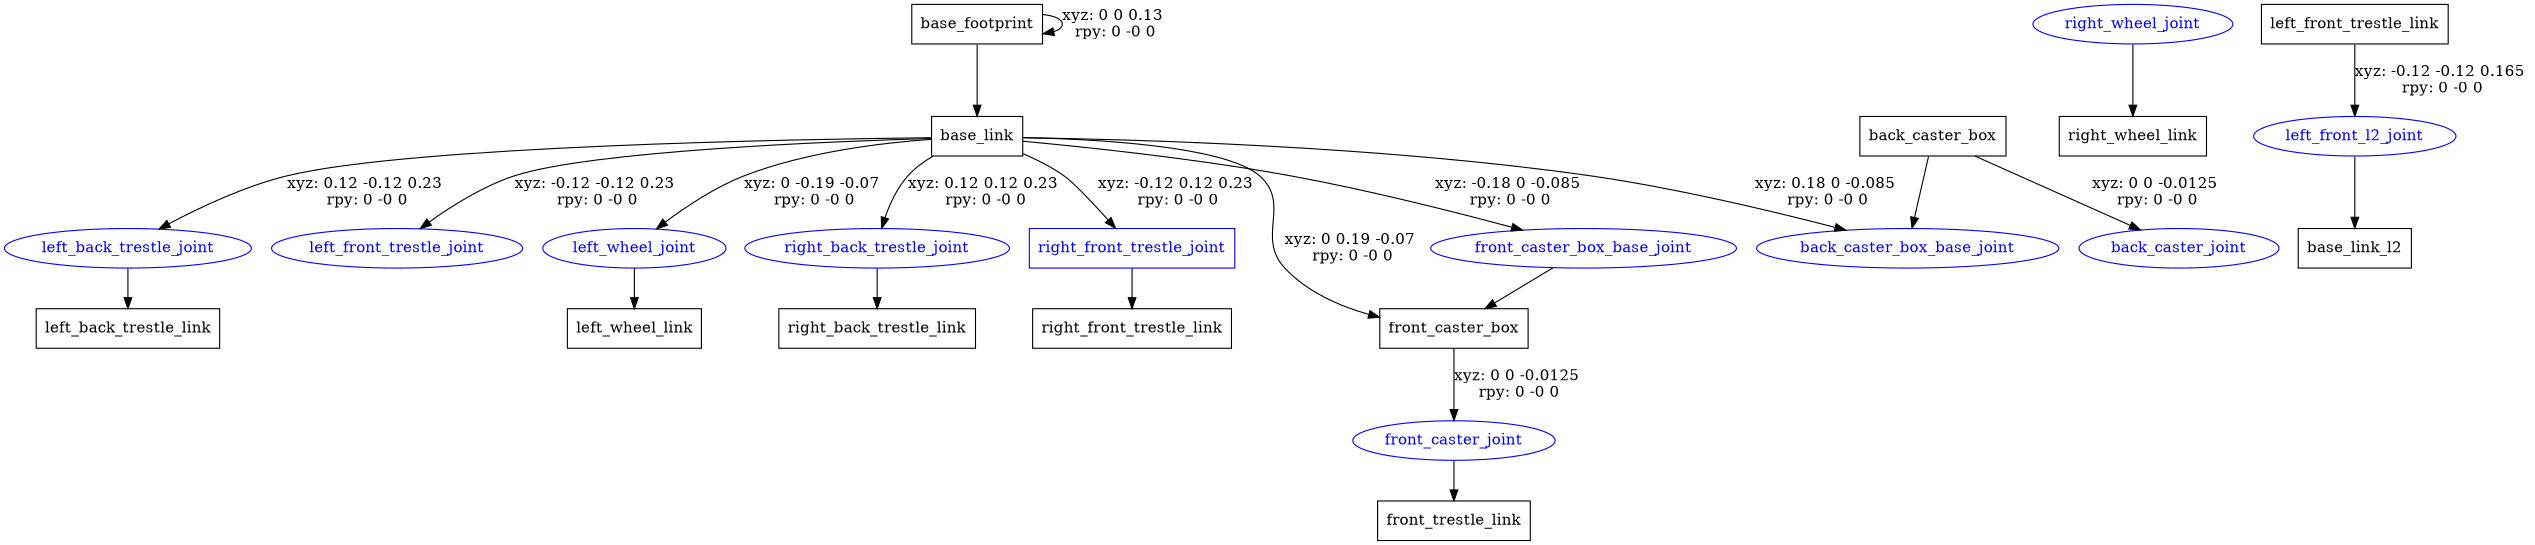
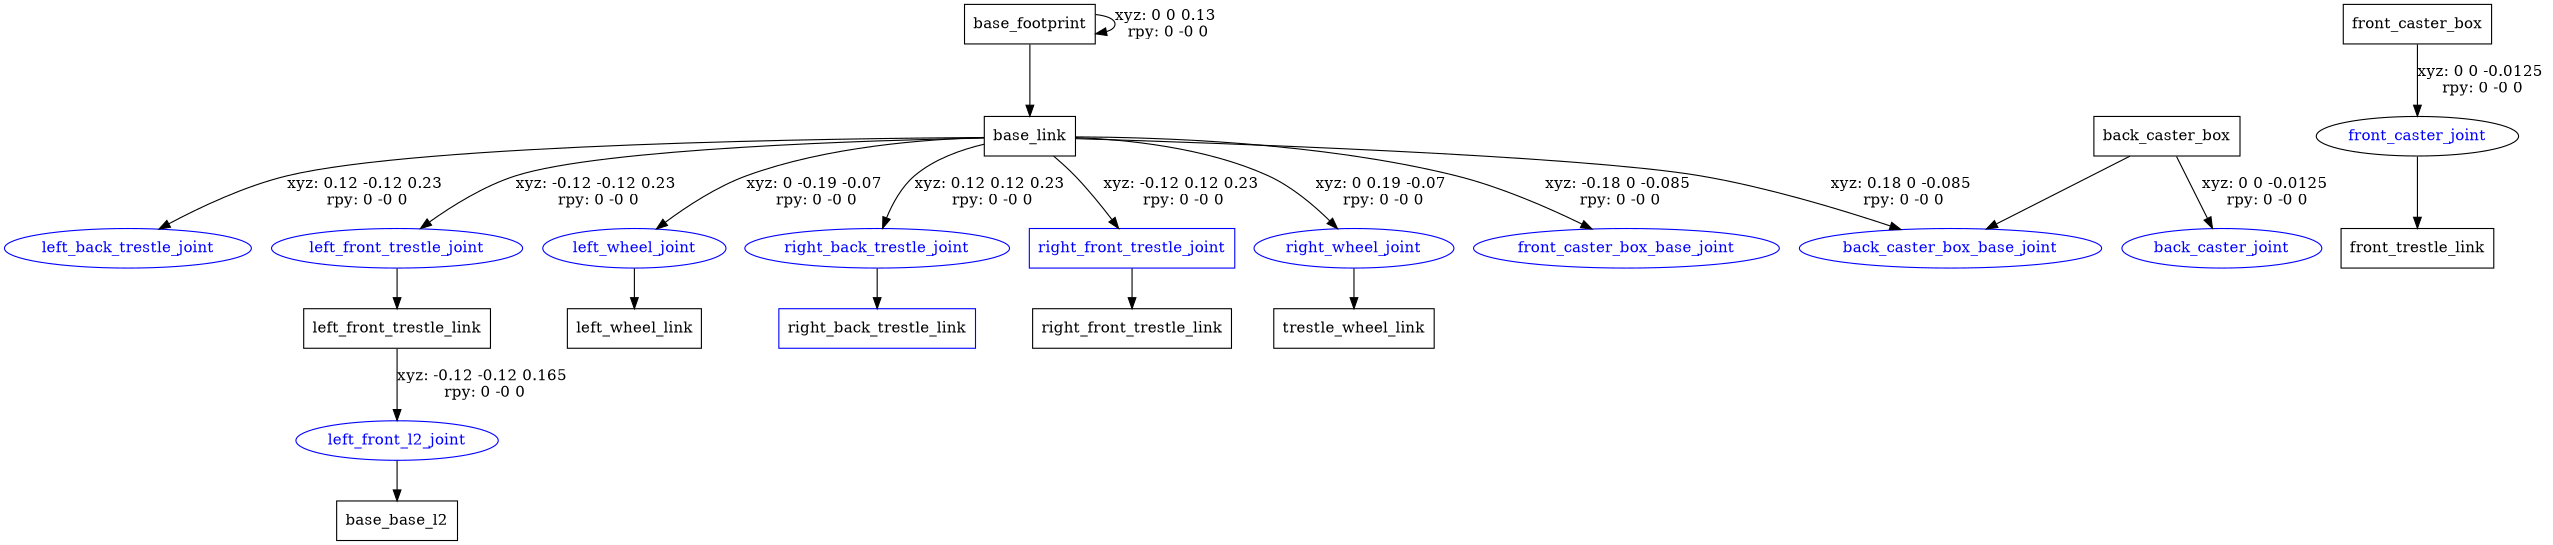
  digraph {
    node [shape=box]
    n1 [label=base_footprint]
    n2 [label=base_link]
    back_caster_box_base_joint [color=blue fontcolor=blue shape=ellipse]
    front_caster_box_base_joint [color=blue fontcolor=blue shape=ellipse]
    left_back_trestle_joint [color=blue fontcolor=blue shape=ellipse]
    left_front_trestle_joint [color=blue fontcolor=blue shape=ellipse]
    left_wheel_joint [color=blue fontcolor=blue shape=ellipse]
    right_back_trestle_joint [color=blue fontcolor=blue shape=ellipse]
    right_front_trestle_joint [color=blue fontcolor=blue]
    right_wheel_joint [color=blue fontcolor=blue shape=ellipse]
    n11 [label=front_caster_box]
-   n12 [label=left_back_trestle_link]
    n13 [label=left_front_trestle_link]
    n14 [label=left_wheel_link]
-   n15 [label=right_back_trestle_link]
+   n15 [label=right_back_trestle_link color=blue]
    n16 [label=right_front_trestle_link]
-   n17 [label=right_wheel_link]
+   n17 [label=trestle_wheel_link]
    n18 [label=back_caster_box]
    back_caster_joint [color=blue fontcolor=blue shape=ellipse]
-   front_caster_joint [color=blue fontcolor=blue shape=ellipse]
+   front_caster_joint [color=black fontcolor=blue shape=ellipse]
    n21 [label=front_trestle_link]
    left_front_l2_joint [color=blue fontcolor=blue shape=ellipse]
-   n23 [label=base_link_l2]
+   n23 [label=base_base_l2]
    n1 -> n1 [label="xyz: 0 0 0.13 \nrpy: 0 -0 0"]
    n1 -> n2
    n2 -> back_caster_box_base_joint [label="xyz: 0.18 0 -0.085 \nrpy: 0 -0 0"]
    n2 -> front_caster_box_base_joint [label="xyz: -0.18 0 -0.085 \nrpy: 0 -0 0"]
    n2 -> left_back_trestle_joint [label="xyz: 0.12 -0.12 0.23 \nrpy: 0 -0 0"]
    n2 -> left_front_trestle_joint [label="xyz: -0.12 -0.12 0.23 \nrpy: 0 -0 0"]
    n2 -> left_wheel_joint [label="xyz: 0 -0.19 -0.07 \nrpy: 0 -0 0"]
    n2 -> right_back_trestle_joint [label="xyz: 0.12 0.12 0.23 \nrpy: 0 -0 0"]
    n2 -> right_front_trestle_joint [label="xyz: -0.12 0.12 0.23 \nrpy: 0 -0 0"]
-   n2 -> n11 [label="xyz: 0 0.19 -0.07 \nrpy: 0 -0 0"]
-   front_caster_box_base_joint -> n11
-   left_back_trestle_joint -> n12
+   n2 -> right_wheel_joint [label="xyz: 0 0.19 -0.07 \nrpy: 0 -0 0"]
+   left_front_trestle_joint -> n13
    left_wheel_joint -> n14
    right_back_trestle_joint -> n15
    right_front_trestle_joint -> n16
    right_wheel_joint -> n17
    n11 -> front_caster_joint [label="xyz: 0 0 -0.0125 \nrpy: 0 -0 0"]
    n13 -> left_front_l2_joint [label="xyz: -0.12 -0.12 0.165 \nrpy: 0 -0 0"]
    n18 -> back_caster_box_base_joint
    n18 -> back_caster_joint [label="xyz: 0 0 -0.0125 \nrpy: 0 -0 0"]
    front_caster_joint -> n21
    left_front_l2_joint -> n23
  }
